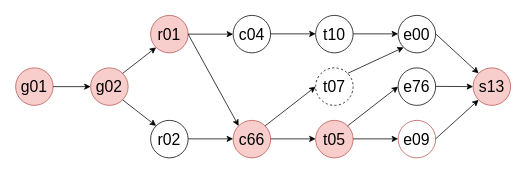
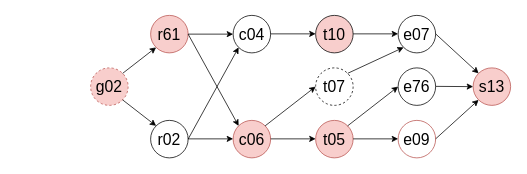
  <mxCell id="0" />
  <mxCell id="1" parent="0" />
- <mxCell id="2" value="g01" style="ellipse;whiteSpace=wrap;html=1;aspect=fixed;strokeWidth=1;fontSize=21;perimeterSpacing=0;fillColor=#f8cecc;strokeColor=#b85450;" vertex="1" parent="1"><mxGeometry x="20" y="90" width="50" height="50" as="geometry" /></mxCell>
- <mxCell id="3" value="g02" style="ellipse;whiteSpace=wrap;html=1;aspect=fixed;strokeWidth=1;fontSize=21;perimeterSpacing=0;fillColor=#f8cecc;strokeColor=#b85450;" vertex="1" parent="1"><mxGeometry x="120" y="90" width="50" height="50" as="geometry" /></mxCell>
- <mxCell id="4" value="" style="endArrow=classic;html=1;rounded=0;exitX=1;exitY=0.5;exitDx=0;exitDy=0;entryX=0;entryY=0.5;entryDx=0;entryDy=0;" edge="1" parent="1" source="2" target="3"><mxGeometry width="50" height="50" relative="1" as="geometry"><mxPoint x="130" y="190" as="sourcePoint" /><mxPoint x="180" y="140" as="targetPoint" /></mxGeometry></mxCell>
- <mxCell id="5" value="r01" style="ellipse;whiteSpace=wrap;html=1;aspect=fixed;strokeWidth=1;fontSize=21;perimeterSpacing=0;fillColor=#f8cecc;strokeColor=#b85450;" vertex="1" parent="1"><mxGeometry x="200" y="20" width="50" height="50" as="geometry" /></mxCell>
+ <mxCell id="3" value="g02" style="ellipse;whiteSpace=wrap;html=1;aspect=fixed;strokeWidth=1;fontSize=21;perimeterSpacing=0;fillColor=#f8cecc;strokeColor=#b85450;dashed=1;" vertex="1" parent="1"><mxGeometry x="120" y="90" width="50" height="50" as="geometry" /></mxCell>
+ <mxCell id="5" value="r61" style="ellipse;whiteSpace=wrap;html=1;aspect=fixed;strokeWidth=1;fontSize=21;perimeterSpacing=0;fillColor=#f8cecc;strokeColor=#b85450;" vertex="1" parent="1"><mxGeometry x="200" y="20" width="50" height="50" as="geometry" /></mxCell>
  <mxCell id="6" value="r02" style="ellipse;whiteSpace=wrap;html=1;aspect=fixed;strokeWidth=1;fontSize=21;perimeterSpacing=0;" vertex="1" parent="1"><mxGeometry x="200" y="160" width="50" height="50" as="geometry" /></mxCell>
  <mxCell id="7" value="" style="endArrow=classic;html=1;rounded=0;exitX=1;exitY=0;exitDx=0;exitDy=0;entryX=0;entryY=1;entryDx=0;entryDy=0;" edge="1" parent="1" source="3" target="5"><mxGeometry width="50" height="50" relative="1" as="geometry"><mxPoint x="260" y="100" as="sourcePoint" /><mxPoint x="310" y="50" as="targetPoint" /></mxGeometry></mxCell>
  <mxCell id="8" value="" style="endArrow=classic;html=1;rounded=0;exitX=1;exitY=1;exitDx=0;exitDy=0;entryX=0;entryY=0;entryDx=0;entryDy=0;" edge="1" parent="1" source="3" target="6"><mxGeometry width="50" height="50" relative="1" as="geometry"><mxPoint x="173" y="107" as="sourcePoint" /><mxPoint x="217" y="73" as="targetPoint" /></mxGeometry></mxCell>
  <mxCell id="9" value="c04" style="ellipse;whiteSpace=wrap;html=1;aspect=fixed;strokeWidth=1;fontSize=21;perimeterSpacing=0;" vertex="1" parent="1"><mxGeometry x="310" y="20" width="50" height="50" as="geometry" /></mxCell>
- <mxCell id="10" value="c66" style="ellipse;whiteSpace=wrap;html=1;aspect=fixed;strokeWidth=1;fontSize=21;perimeterSpacing=0;fillColor=#f8cecc;strokeColor=#b85450;" vertex="1" parent="1"><mxGeometry x="310" y="160" width="50" height="50" as="geometry" /></mxCell>
+ <mxCell id="10" value="c06" style="ellipse;whiteSpace=wrap;html=1;aspect=fixed;strokeWidth=1;fontSize=21;perimeterSpacing=0;fillColor=#f8cecc;strokeColor=#b85450;" vertex="1" parent="1"><mxGeometry x="310" y="160" width="50" height="50" as="geometry" /></mxCell>
  <mxCell id="11" value="" style="endArrow=classic;html=1;rounded=0;exitX=1;exitY=0.5;exitDx=0;exitDy=0;entryX=0;entryY=0.5;entryDx=0;entryDy=0;" edge="1" parent="1" source="5" target="9"><mxGeometry width="50" height="50" relative="1" as="geometry"><mxPoint x="260" y="140" as="sourcePoint" /><mxPoint x="310" y="90" as="targetPoint" /></mxGeometry></mxCell>
  <mxCell id="12" value="" style="endArrow=classic;html=1;rounded=0;exitX=1;exitY=0.5;exitDx=0;exitDy=0;entryX=0;entryY=0;entryDx=0;entryDy=0;" edge="1" parent="1" source="5" target="10"><mxGeometry width="50" height="50" relative="1" as="geometry"><mxPoint x="380" y="140" as="sourcePoint" /><mxPoint x="430" y="90" as="targetPoint" /></mxGeometry></mxCell>
  <mxCell id="13" value="" style="endArrow=classic;html=1;rounded=0;exitX=1;exitY=0.5;exitDx=0;exitDy=0;entryX=0;entryY=0.5;entryDx=0;entryDy=0;" edge="1" parent="1"><mxGeometry width="50" height="50" relative="1" as="geometry"><mxPoint x="250" y="184.66" as="sourcePoint" /><mxPoint x="310" y="184.66" as="targetPoint" /></mxGeometry></mxCell>
- <mxCell id="15" value="t10" style="ellipse;whiteSpace=wrap;html=1;aspect=fixed;strokeWidth=1;fontSize=21;perimeterSpacing=0;" vertex="1" parent="1"><mxGeometry x="420" y="20" width="50" height="50" as="geometry" /></mxCell>
+ <mxCell id="14" value="" style="endArrow=classic;html=1;rounded=0;exitX=1;exitY=0.5;exitDx=0;exitDy=0;entryX=0;entryY=1;entryDx=0;entryDy=0;" edge="1" parent="1" source="6" target="9"><mxGeometry width="50" height="50" relative="1" as="geometry"><mxPoint x="260" y="55" as="sourcePoint" /><mxPoint x="327" y="177" as="targetPoint" /></mxGeometry></mxCell>
+ <mxCell id="15" value="t10" style="ellipse;whiteSpace=wrap;html=1;aspect=fixed;strokeWidth=1;fontSize=21;perimeterSpacing=0;fillColor=#f8cecc;" vertex="1" parent="1"><mxGeometry x="420" y="20" width="50" height="50" as="geometry" /></mxCell>
  <mxCell id="16" value="" style="endArrow=classic;html=1;rounded=0;exitX=1;exitY=0.5;exitDx=0;exitDy=0;entryX=0;entryY=0.5;entryDx=0;entryDy=0;" edge="1" parent="1"><mxGeometry width="50" height="50" relative="1" as="geometry"><mxPoint x="360" y="44.66" as="sourcePoint" /><mxPoint x="420" y="44.66" as="targetPoint" /></mxGeometry></mxCell>
- <mxCell id="17" value="e00" style="ellipse;whiteSpace=wrap;html=1;aspect=fixed;strokeWidth=1;fontSize=21;perimeterSpacing=0;" vertex="1" parent="1"><mxGeometry x="530" y="20" width="50" height="50" as="geometry" /></mxCell>
+ <mxCell id="17" value="e07" style="ellipse;whiteSpace=wrap;html=1;aspect=fixed;strokeWidth=1;fontSize=21;perimeterSpacing=0;" vertex="1" parent="1"><mxGeometry x="530" y="20" width="50" height="50" as="geometry" /></mxCell>
  <mxCell id="18" value="" style="endArrow=classic;html=1;rounded=0;exitX=1;exitY=0.5;exitDx=0;exitDy=0;entryX=0;entryY=0.5;entryDx=0;entryDy=0;" edge="1" parent="1"><mxGeometry width="50" height="50" relative="1" as="geometry"><mxPoint x="470" y="44.66" as="sourcePoint" /><mxPoint x="530" y="44.66" as="targetPoint" /></mxGeometry></mxCell>
  <mxCell id="19" value="s13" style="ellipse;whiteSpace=wrap;html=1;aspect=fixed;strokeWidth=1;fontSize=21;perimeterSpacing=0;fillColor=#f8cecc;strokeColor=#b85450;" vertex="1" parent="1"><mxGeometry x="630" y="90" width="50" height="50" as="geometry" /></mxCell>
  <mxCell id="20" value="" style="endArrow=classic;html=1;rounded=0;exitX=1;exitY=0.5;exitDx=0;exitDy=0;entryX=0;entryY=0;entryDx=0;entryDy=0;" edge="1" parent="1" target="19"><mxGeometry width="50" height="50" relative="1" as="geometry"><mxPoint x="580" y="44.66" as="sourcePoint" /><mxPoint x="640" y="44.66" as="targetPoint" /></mxGeometry></mxCell>
  <mxCell id="21" value="t05" style="ellipse;whiteSpace=wrap;html=1;aspect=fixed;strokeWidth=1;fontSize=21;perimeterSpacing=0;fillColor=#f8cecc;strokeColor=#b85450;" vertex="1" parent="1"><mxGeometry x="420" y="160" width="50" height="50" as="geometry" /></mxCell>
  <mxCell id="22" value="" style="endArrow=classic;html=1;rounded=0;exitX=1;exitY=0.5;exitDx=0;exitDy=0;entryX=0;entryY=0.5;entryDx=0;entryDy=0;" edge="1" parent="1"><mxGeometry width="50" height="50" relative="1" as="geometry"><mxPoint x="360" y="184.66" as="sourcePoint" /><mxPoint x="420" y="184.66" as="targetPoint" /></mxGeometry></mxCell>
  <mxCell id="23" value="e09" style="ellipse;whiteSpace=wrap;html=1;aspect=fixed;strokeWidth=1;fontSize=21;perimeterSpacing=0;fillColor=#ffffff;strokeColor=#b85450;" vertex="1" parent="1"><mxGeometry x="530" y="160" width="50" height="50" as="geometry" /></mxCell>
  <mxCell id="24" value="" style="endArrow=classic;html=1;rounded=0;exitX=1;exitY=0.5;exitDx=0;exitDy=0;entryX=0;entryY=0.5;entryDx=0;entryDy=0;" edge="1" parent="1"><mxGeometry width="50" height="50" relative="1" as="geometry"><mxPoint x="470" y="184.66" as="sourcePoint" /><mxPoint x="530" y="184.66" as="targetPoint" /></mxGeometry></mxCell>
  <mxCell id="25" value="" style="endArrow=classic;html=1;rounded=0;exitX=1;exitY=0.5;exitDx=0;exitDy=0;entryX=0;entryY=1;entryDx=0;entryDy=0;" edge="1" parent="1" target="19"><mxGeometry width="50" height="50" relative="1" as="geometry"><mxPoint x="580" y="184.66" as="sourcePoint" /><mxPoint x="640" y="184.66" as="targetPoint" /></mxGeometry></mxCell>
  <mxCell id="26" value="e76" style="ellipse;whiteSpace=wrap;html=1;aspect=fixed;strokeWidth=1;fontSize=21;perimeterSpacing=0;" vertex="1" parent="1"><mxGeometry x="530" y="90" width="50" height="50" as="geometry" /></mxCell>
  <mxCell id="27" value="" style="endArrow=classic;html=1;rounded=0;entryX=0;entryY=0.5;entryDx=0;entryDy=0;exitX=1;exitY=0;exitDx=0;exitDy=0;" edge="1" parent="1" source="21" target="26"><mxGeometry width="50" height="50" relative="1" as="geometry"><mxPoint x="460" y="170" as="sourcePoint" /><mxPoint x="510" y="120" as="targetPoint" /></mxGeometry></mxCell>
  <mxCell id="28" value="" style="endArrow=classic;html=1;rounded=0;exitX=1;exitY=0.5;exitDx=0;exitDy=0;" edge="1" parent="1"><mxGeometry width="50" height="50" relative="1" as="geometry"><mxPoint x="580" y="114.66" as="sourcePoint" /><mxPoint x="630" y="115" as="targetPoint" /></mxGeometry></mxCell>
  <mxCell id="29" value="t07" style="ellipse;whiteSpace=wrap;html=1;aspect=fixed;strokeWidth=1;fontSize=21;perimeterSpacing=0;dashed=1;" vertex="1" parent="1"><mxGeometry x="420" y="90" width="50" height="50" as="geometry" /></mxCell>
  <mxCell id="30" value="" style="endArrow=classic;html=1;rounded=0;exitX=1;exitY=0;exitDx=0;exitDy=0;entryX=0;entryY=0.5;entryDx=0;entryDy=0;" edge="1" parent="1" source="10" target="29"><mxGeometry width="50" height="50" relative="1" as="geometry"><mxPoint x="360" y="160" as="sourcePoint" /><mxPoint x="410" y="110" as="targetPoint" /></mxGeometry></mxCell>
  <mxCell id="31" value="" style="endArrow=classic;html=1;rounded=0;exitX=1;exitY=0;exitDx=0;exitDy=0;entryX=0;entryY=1;entryDx=0;entryDy=0;" edge="1" parent="1" source="29" target="17"><mxGeometry width="50" height="50" relative="1" as="geometry"><mxPoint x="420" y="320" as="sourcePoint" /><mxPoint x="470" y="270" as="targetPoint" /></mxGeometry></mxCell>
